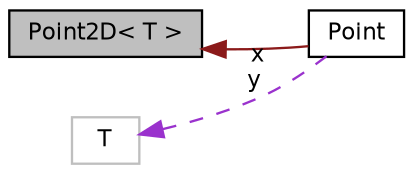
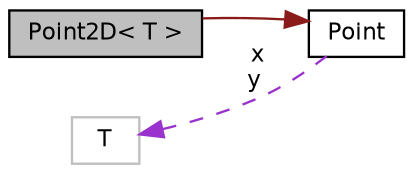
  digraph {
    rankdir=LR
    node [color=black fillcolor=white fontname=Helvetica fontsize=10 shape=record style=filled]
    edge [dir=back fontname=Helvetica fontsize=10 labelfontname=Helvetica labelfontsize=10]
    n1 [fillcolor=grey75 fontcolor=black height=0.2 label="Point2D\< T \>" width=0.4]
    n2 [height=0.2 label=Point width=0.4]
    n3 [color=grey75 height=0.2 label=T width=0.4]
-   n1 -> n2 [color=firebrick4 style=solid]
+   n2 -> n1 [color=firebrick4 style=solid]
    n3 -> n2 [color=darkorchid3 label=" x\ny" style=dashed]
  }
